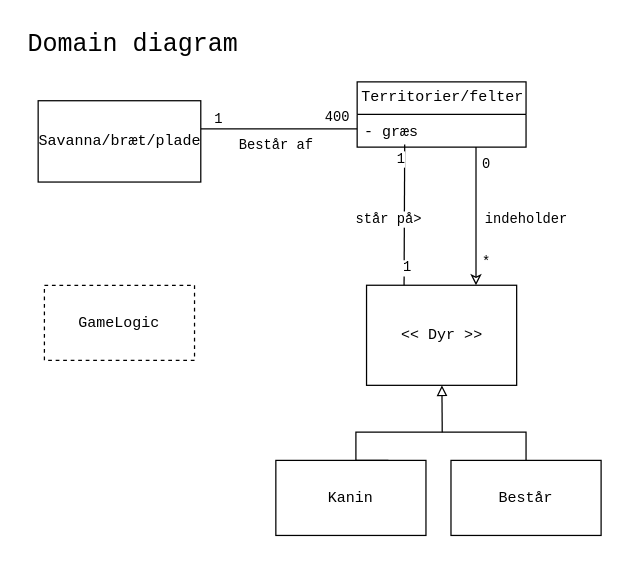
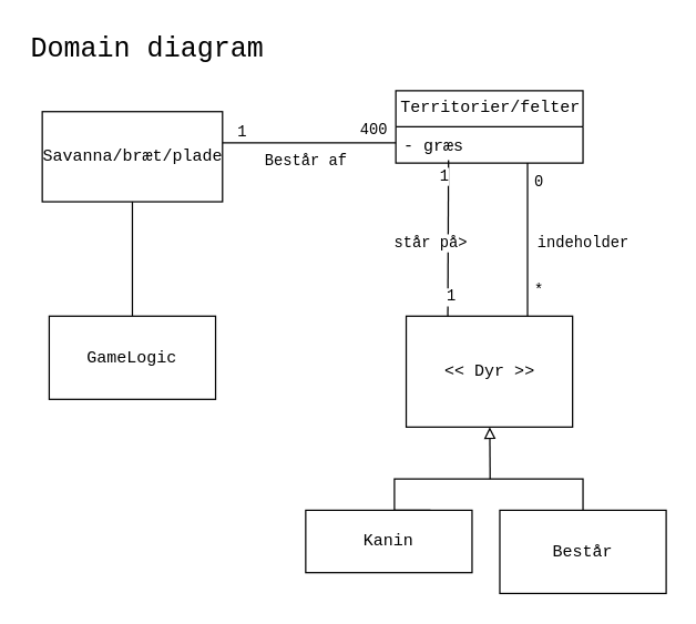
  <mxCell id="0" />
  <mxCell id="1" parent="0" />
  <mxCell id="2" value="Består af" style="edgeStyle=orthogonalEdgeStyle;rounded=0;orthogonalLoop=1;jettySize=auto;html=1;endArrow=none;endFill=0;fontFamily=Courier New;" parent="1" edge="1"><mxGeometry x="-0.04" y="-12" relative="1" as="geometry"><mxPoint x="160" y="102.5" as="sourcePoint" /><mxPoint x="285" y="102.5" as="targetPoint" /><mxPoint y="1" as="offset" /></mxGeometry></mxCell>
  <mxCell id="3" value="1" style="edgeLabel;html=1;align=center;verticalAlign=middle;resizable=0;points=[];fontFamily=Courier New;" parent="2" vertex="1" connectable="0"><mxGeometry x="-0.661" y="-1" relative="1" as="geometry"><mxPoint x="-8" y="-9.5" as="offset" /></mxGeometry></mxCell>
  <mxCell id="4" value="400" style="edgeLabel;html=1;align=center;verticalAlign=middle;resizable=0;points=[];fontFamily=Courier New;" parent="2" vertex="1" connectable="0"><mxGeometry x="0.815" y="1" relative="1" as="geometry"><mxPoint x="-5" y="-8.5" as="offset" /></mxGeometry></mxCell>
+ <mxCell id="5" value="" style="edgeStyle=orthogonalEdgeStyle;rounded=0;orthogonalLoop=1;jettySize=auto;html=1;endArrow=none;endFill=0;fontFamily=Courier New;" parent="1" source="6" target="15" edge="1"><mxGeometry relative="1" as="geometry" /></mxCell>
  <mxCell id="6" value="Savanna/bræt/plade" style="html=1;fontFamily=Courier New;" parent="1" vertex="1"><mxGeometry x="30" y="80" width="130" height="65" as="geometry" /></mxCell>
- <mxCell id="7" value="indeholder" style="edgeStyle=orthogonalEdgeStyle;rounded=0;orthogonalLoop=1;jettySize=auto;html=1;endArrow=classic;endFill=0;fontFamily=Courier New;" parent="1" source="20" target="11" edge="1"><mxGeometry x="0.593" y="50" relative="1" as="geometry"><mxPoint x="-10" y="-30" as="offset" /><Array as="points"><mxPoint x="380" y="205" /><mxPoint x="380" y="205" /></Array></mxGeometry></mxCell>
+ <mxCell id="7" value="indeholder" style="edgeStyle=orthogonalEdgeStyle;rounded=0;orthogonalLoop=1;jettySize=auto;html=1;endArrow=none;endFill=0;fontFamily=Courier New;" parent="1" source="20" target="11" edge="1"><mxGeometry x="0.593" y="50" relative="1" as="geometry"><mxPoint x="-10" y="-30" as="offset" /><Array as="points"><mxPoint x="380" y="205" /><mxPoint x="380" y="205" /></Array></mxGeometry></mxCell>
  <mxCell id="8" value="0" style="edgeLabel;html=1;align=center;verticalAlign=middle;resizable=0;points=[];fontFamily=Courier New;" parent="7" vertex="1" connectable="0"><mxGeometry x="-0.758" y="3" relative="1" as="geometry"><mxPoint x="4.5" as="offset" /></mxGeometry></mxCell>
  <mxCell id="9" value="*" style="edgeLabel;html=1;align=center;verticalAlign=middle;resizable=0;points=[];fontFamily=Courier New;" parent="7" vertex="1" connectable="0"><mxGeometry x="0.551" relative="1" as="geometry"><mxPoint x="7.5" y="6" as="offset" /></mxGeometry></mxCell>
  <mxCell id="10" value="" style="rounded=0;orthogonalLoop=1;jettySize=auto;html=1;endArrow=none;endFill=0;startArrow=block;startFill=0;fontFamily=Courier New;" parent="1" source="11" edge="1"><mxGeometry relative="1" as="geometry"><mxPoint x="353" y="345" as="targetPoint" /></mxGeometry></mxCell>
  <mxCell id="11" value="&amp;lt;&amp;lt; Dyr &amp;gt;&amp;gt;" style="whiteSpace=wrap;html=1;fontFamily=Courier New;" parent="1" vertex="1"><mxGeometry x="292.5" y="227.5" width="120" height="80" as="geometry" /></mxCell>
- <mxCell id="12" value="Kanin" style="whiteSpace=wrap;html=1;fontFamily=Courier New;" parent="1" vertex="1"><mxGeometry x="220" y="367.5" width="120" height="60" as="geometry" /></mxCell>
+ <mxCell id="12" value="Kanin" style="whiteSpace=wrap;html=1;fontFamily=Courier New;" parent="1" vertex="1"><mxGeometry x="220" y="367.5" width="120" height="45" as="geometry" /></mxCell>
  <mxCell id="13" value="" style="edgeStyle=orthogonalEdgeStyle;rounded=0;orthogonalLoop=1;jettySize=auto;html=1;endArrow=none;endFill=0;entryX=0.75;entryY=0;entryDx=0;entryDy=0;fontFamily=Courier New;" parent="1" target="12" edge="1"><mxGeometry relative="1" as="geometry"><mxPoint x="420" y="368" as="sourcePoint" /><mxPoint x="253.75" y="417.5" as="targetPoint" /><Array as="points"><mxPoint x="420" y="345" /><mxPoint x="284" y="345" /></Array></mxGeometry></mxCell>
  <mxCell id="14" value="Består" style="whiteSpace=wrap;html=1;fontFamily=Courier New;" parent="1" vertex="1"><mxGeometry x="360" y="367.5" width="120" height="60" as="geometry" /></mxCell>
- <mxCell id="15" value="GameLogic" style="whiteSpace=wrap;html=1;fontFamily=Courier New;dashed=1;" parent="1" vertex="1"><mxGeometry x="35" y="227.5" width="120" height="60" as="geometry" /></mxCell>
+ <mxCell id="15" value="GameLogic" style="whiteSpace=wrap;html=1;fontFamily=Courier New;" parent="1" vertex="1"><mxGeometry x="35" y="227.5" width="120" height="60" as="geometry" /></mxCell>
  <mxCell id="16" value="står på&amp;gt;" style="endArrow=none;html=1;exitX=0.25;exitY=0;exitDx=0;exitDy=0;fontFamily=Courier New;" parent="1" source="11" edge="1"><mxGeometry x="-0.068" y="13" width="50" height="50" relative="1" as="geometry"><mxPoint x="327" y="215" as="sourcePoint" /><mxPoint x="323" y="115" as="targetPoint" /><mxPoint as="offset" /></mxGeometry></mxCell>
  <mxCell id="17" value="1" style="edgeLabel;html=1;align=center;verticalAlign=middle;resizable=0;points=[];fontFamily=Courier New;" parent="16" vertex="1" connectable="0"><mxGeometry x="-0.76" y="-2" relative="1" as="geometry"><mxPoint as="offset" /></mxGeometry></mxCell>
  <mxCell id="18" value="1" style="edgeLabel;html=1;align=center;verticalAlign=middle;resizable=0;points=[];fontFamily=Courier New;" parent="16" vertex="1" connectable="0"><mxGeometry x="0.804" y="3" relative="1" as="geometry"><mxPoint as="offset" /></mxGeometry></mxCell>
  <mxCell id="19" value="&lt;font style=&quot;font-size: 20px&quot;&gt;Domain diagram&lt;/font&gt;" style="text;html=1;strokeColor=none;fillColor=none;align=left;verticalAlign=middle;whiteSpace=wrap;rounded=0;fontFamily=Courier New;" parent="1" vertex="1"><mxGeometry x="20" y="20" width="201" height="30" as="geometry" /></mxCell>
  <mxCell id="20" value="Territorier/felter" style="swimlane;fontStyle=0;childLayout=stackLayout;horizontal=1;startSize=26;fillColor=#ffffff;horizontalStack=0;resizeParent=1;resizeParentMax=0;resizeLast=0;collapsible=1;marginBottom=0;fontFamily=Courier New;fontSize=12;fontColor=#000000;align=center;strokeColor=#000000;html=1;" parent="1" vertex="1"><mxGeometry x="285" y="65" width="135" height="52" as="geometry" /></mxCell>
  <mxCell id="21" value="- græs" style="text;strokeColor=none;fillColor=none;align=left;verticalAlign=top;spacingLeft=4;spacingRight=4;overflow=hidden;rotatable=0;points=[[0,0.5],[1,0.5]];portConstraint=eastwest;fontFamily=Courier New;" parent="20" vertex="1"><mxGeometry y="26" width="135" height="26" as="geometry" /></mxCell>
